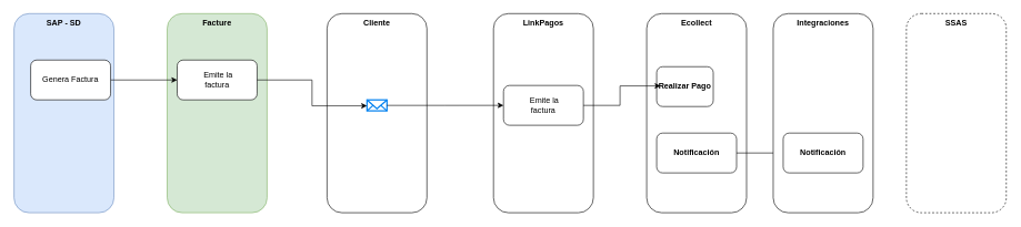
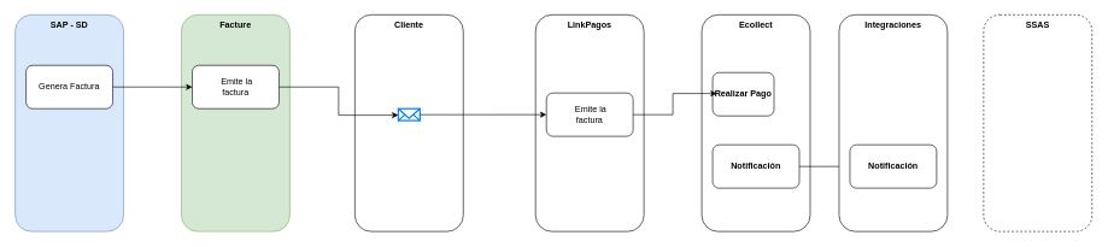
  <mxCell id="0" />
  <mxCell id="1" parent="0" />
  <mxCell id="2" value="Cliente" style="rounded=1;whiteSpace=wrap;html=1;verticalAlign=top;fontStyle=1;" vertex="1" parent="1"><mxGeometry x="490" y="20" width="150" height="300" as="geometry" /></mxCell>
  <mxCell id="3" value="Facture" style="rounded=1;whiteSpace=wrap;html=1;verticalAlign=top;fontStyle=1;fillColor=#d5e8d4;strokeColor=#82b366;" parent="1" vertex="1"><mxGeometry x="250" y="20" width="150" height="300" as="geometry" /></mxCell>
  <mxCell id="4" value="&lt;span style=&quot;font-weight:bold&quot;&gt;&amp;nbsp;&lt;/span&gt;Emite la&lt;br/&gt;factura" style="rounded=1;whiteSpace=wrap;html=1;" parent="1" vertex="1"><mxGeometry x="265" y="90" width="120" height="60" as="geometry" /></mxCell>
  <mxCell id="5" value="" style="html=1;verticalLabelPosition=bottom;align=center;labelBackgroundColor=#ffffff;verticalAlign=top;strokeWidth=2;strokeColor=#0080F0;shadow=0;dashed=0;shape=mxgraph.ios7.icons.mail;" parent="1" vertex="1"><mxGeometry x="550" y="150" width="30" height="16.5" as="geometry" /></mxCell>
  <mxCell id="6" style="edgeStyle=orthogonalEdgeStyle;rounded=0;orthogonalLoop=1;jettySize=auto;html=1;entryX=0;entryY=0.545;entryDx=0;entryDy=0;entryPerimeter=0;" parent="1" source="4" target="5" edge="1"><mxGeometry relative="1" as="geometry" /></mxCell>
  <mxCell id="7" value="SAP - SD" style="rounded=1;whiteSpace=wrap;html=1;verticalAlign=top;fontStyle=1;fillColor=#dae8fc;strokeColor=#6c8ebf;" parent="1" vertex="1"><mxGeometry x="20" y="20" width="150" height="300" as="geometry" /></mxCell>
  <mxCell id="8" style="edgeStyle=orthogonalEdgeStyle;rounded=0;orthogonalLoop=1;jettySize=auto;html=1;entryX=0;entryY=0.5;entryDx=0;entryDy=0;" parent="1" source="9" target="4" edge="1"><mxGeometry relative="1" as="geometry" /></mxCell>
- <mxCell id="9" value="Genera Factura" style="rounded=1;whiteSpace=wrap;html=1;" parent="1" vertex="1"><mxGeometry x="45" y="90" width="120" height="60" as="geometry" /></mxCell>
+ <mxCell id="9" value="Genera Factura" style="rounded=1;whiteSpace=wrap;html=1;" parent="1" vertex="1"><mxGeometry x="35" y="90" width="120" height="60" as="geometry" /></mxCell>
  <mxCell id="10" value="LinkPagos" style="rounded=1;whiteSpace=wrap;html=1;verticalAlign=top;fontStyle=1;" vertex="1" parent="1"><mxGeometry x="740" y="20" width="150" height="300" as="geometry" /></mxCell>
  <mxCell id="11" style="edgeStyle=orthogonalEdgeStyle;rounded=0;orthogonalLoop=1;jettySize=auto;html=1;entryX=0;entryY=0.5;entryDx=0;entryDy=0;" edge="1" parent="1" source="5" target="12"><mxGeometry relative="1" as="geometry" /></mxCell>
  <mxCell id="12" value="&lt;span style=&quot;font-weight:bold&quot;&gt;&amp;nbsp;&lt;/span&gt;Emite la&lt;br/&gt;factura" style="rounded=1;whiteSpace=wrap;html=1;" vertex="1" parent="1"><mxGeometry x="755" y="128.25" width="120" height="60" as="geometry" /></mxCell>
  <mxCell id="13" value="Ecollect" style="rounded=1;whiteSpace=wrap;html=1;verticalAlign=top;fontStyle=1;" vertex="1" parent="1"><mxGeometry x="970" y="20" width="150" height="300" as="geometry" /></mxCell>
  <mxCell id="14" value="&lt;b&gt;Realizar Pago&lt;/b&gt;" style="rounded=1;whiteSpace=wrap;html=1;" vertex="1" parent="1"><mxGeometry x="985" y="100" width="85" height="60" as="geometry" /></mxCell>
  <mxCell id="15" style="edgeStyle=orthogonalEdgeStyle;rounded=0;orthogonalLoop=1;jettySize=auto;html=1;entryX=0.067;entryY=0.483;entryDx=0;entryDy=0;entryPerimeter=0;" edge="1" parent="1" source="12" target="14"><mxGeometry relative="1" as="geometry" /></mxCell>
  <mxCell id="16" style="edgeStyle=orthogonalEdgeStyle;rounded=0;orthogonalLoop=1;jettySize=auto;html=1;entryX=0;entryY=0.5;entryDx=0;entryDy=0;" edge="1" parent="1" source="17" target="19"><mxGeometry relative="1" as="geometry" /></mxCell>
  <mxCell id="17" value="&lt;b&gt;Notificación&lt;/b&gt;" style="rounded=1;whiteSpace=wrap;html=1;" vertex="1" parent="1"><mxGeometry x="985" y="200" width="120" height="60" as="geometry" /></mxCell>
  <mxCell id="18" value="Integraciones" style="rounded=1;whiteSpace=wrap;html=1;verticalAlign=top;fontStyle=1;" vertex="1" parent="1"><mxGeometry x="1160" y="20" width="150" height="300" as="geometry" /></mxCell>
  <mxCell id="19" value="&lt;b&gt;Notificación&lt;/b&gt;" style="rounded=1;whiteSpace=wrap;html=1;" vertex="1" parent="1"><mxGeometry x="1175" y="200" width="120" height="60" as="geometry" /></mxCell>
  <mxCell id="20" value="SSAS" style="rounded=1;whiteSpace=wrap;html=1;verticalAlign=top;fontStyle=1;dashed=1;" vertex="1" parent="1"><mxGeometry x="1360" y="20" width="150" height="300" as="geometry" /></mxCell>
